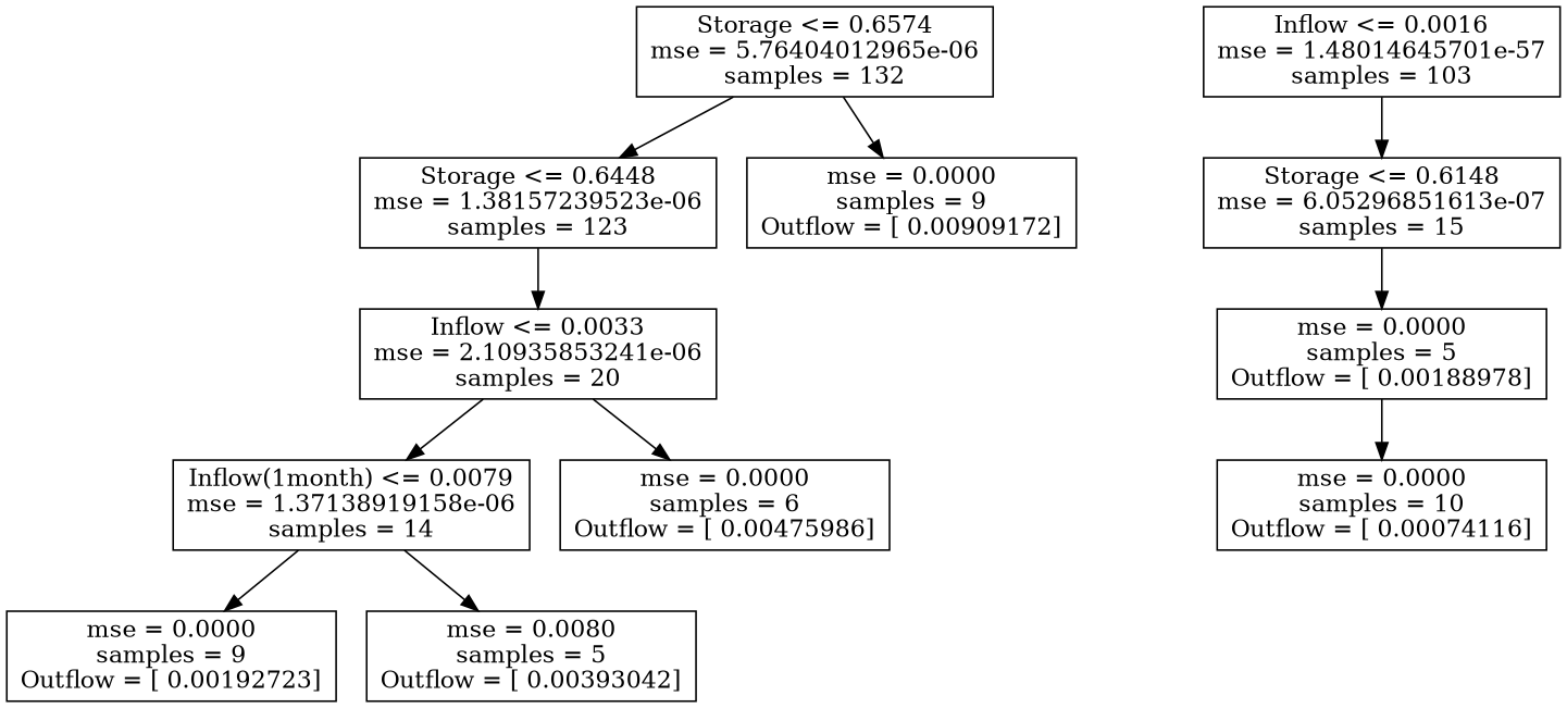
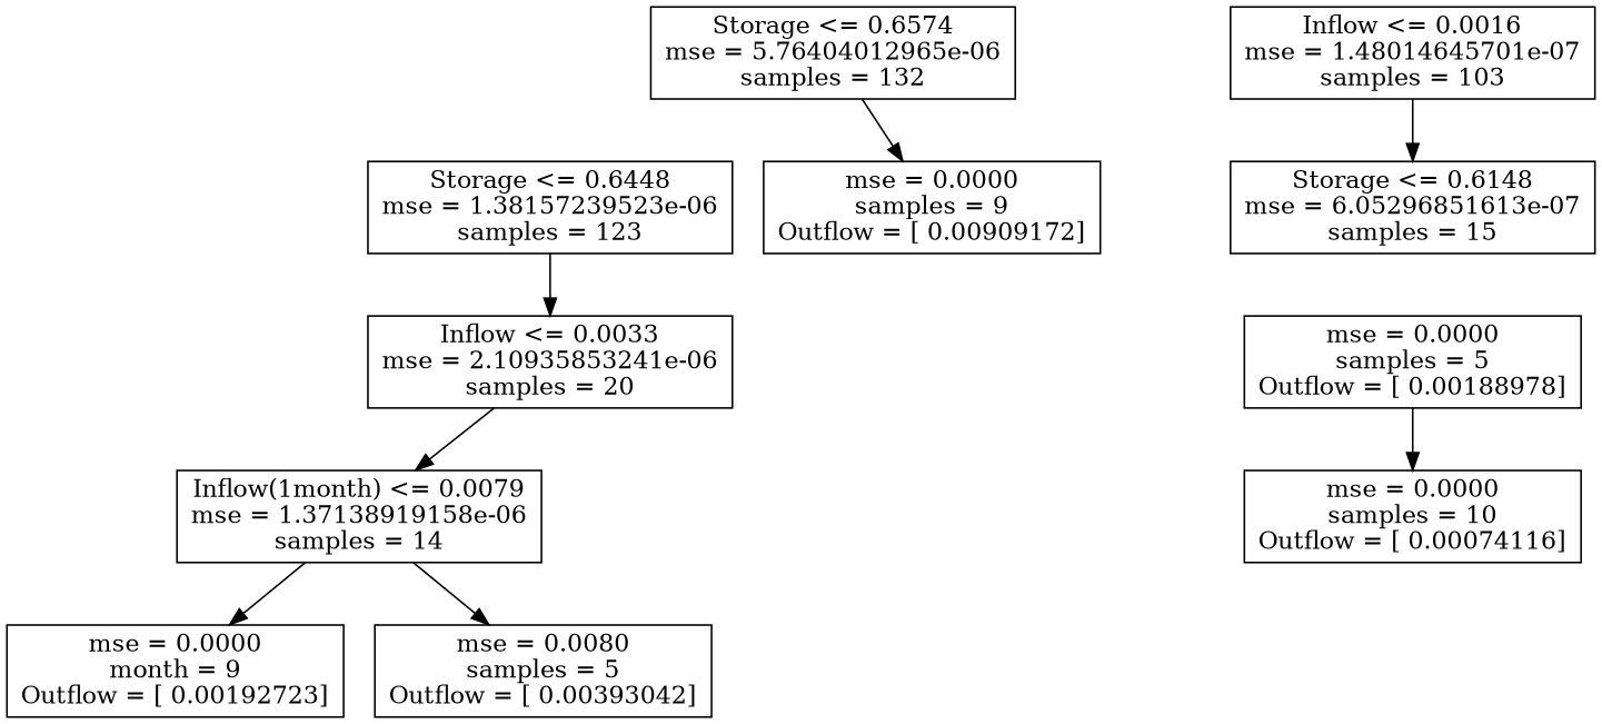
  digraph {
    node [shape=box]
    n1 [label="Storage <= 0.6574\nmse = 5.76404012965e-06\nsamples = 132"]
    n2 [label="Storage <= 0.6448\nmse = 1.38157239523e-06\nsamples = 123"]
    n3 [label="mse = 0.0000\nsamples = 9\nOutflow = [ 0.00909172]"]
    n4 [label="Inflow <= 0.0033\nmse = 2.10935853241e-06\nsamples = 20"]
-   n5 [label="Inflow <= 0.0016\nmse = 1.48014645701e-57\nsamples = 103"]
+   n5 [label="Inflow <= 0.0016\nmse = 1.48014645701e-07\nsamples = 103"]
    n6 [label="Storage <= 0.6148\nmse = 6.05296851613e-07\nsamples = 15"]
    n7 [label="Inflow(1month) <= 0.0079\nmse = 1.37138919158e-06\nsamples = 14"]
-   n8 [label="mse = 0.0000\nsamples = 6\nOutflow = [ 0.00475986]"]
    n9 [label="mse = 0.0000\nsamples = 5\nOutflow = [ 0.00188978]"]
    n10 [label="mse = 0.0000\nsamples = 10\nOutflow = [ 0.00074116]"]
-   n11 [label="mse = 0.0000\nsamples = 9\nOutflow = [ 0.00192723]"]
+   n11 [label="mse = 0.0000\nmonth = 9\nOutflow = [ 0.00192723]"]
    n12 [label="mse = 0.0080\nsamples = 5\nOutflow = [ 0.00393042]"]
-   n1 -> n2
    n1 -> n3
    n2 -> n4
    n4 -> n7
-   n4 -> n8
    n5 -> n6
-   n6 -> n9
    n7 -> n11
    n7 -> n12
    n9 -> n10
  }
